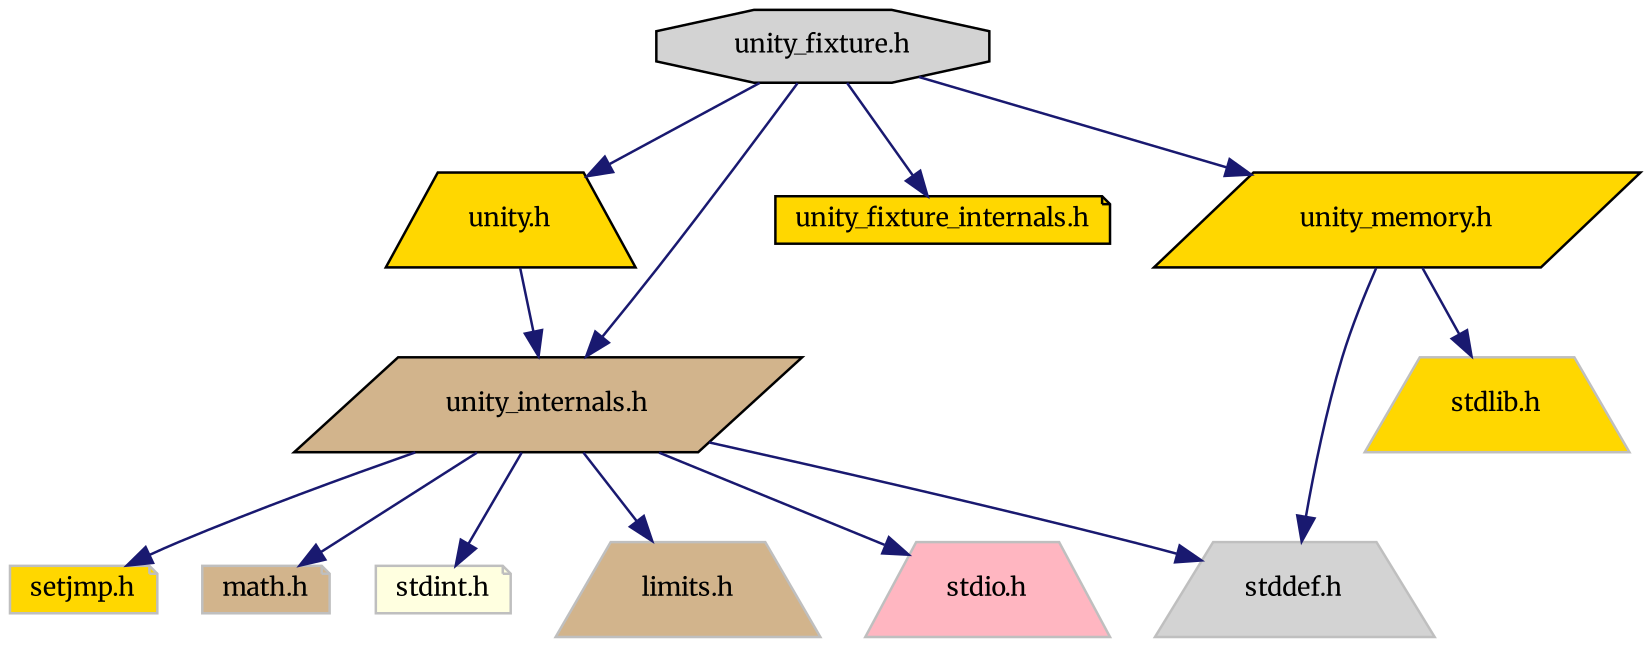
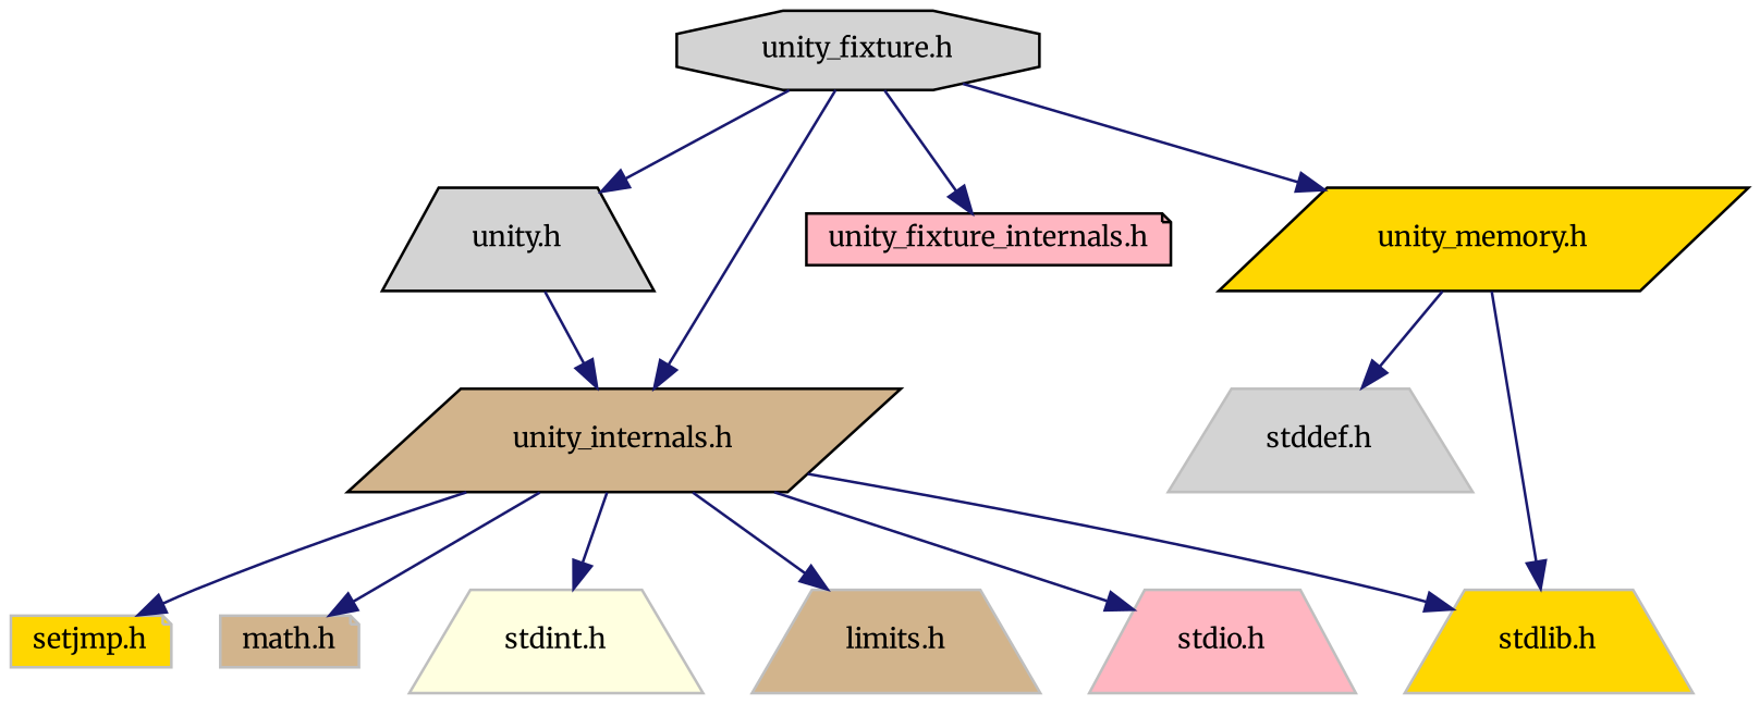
  digraph {
    fontname=Merriweather
    node [color=grey75 fillcolor=lightgrey fontname=Merriweather fontsize=10 shape=trapezium style=filled]
    edge [color=midnightblue fontname=Merriweather fontsize=10 labelfontname=Helvetica labelfontsize=10 style=solid]
    n1 [color=black fontcolor=black height=0.2 label="unity_fixture.h" shape=octagon width=0.4]
-   n2 [color=black fillcolor=gold height=0.2 label="unity.h" width=0.4]
+   n2 [color=black height=0.2 label="unity.h" width=0.4]
    n3 [color=black fillcolor=tan height=0.2 label="unity_internals.h" shape=parallelogram width=0.4]
-   n4 [color=black fillcolor=gold height=0.2 label="unity_fixture_internals.h" shape=note width=0.4]
+   n4 [color=black fillcolor=lightpink height=0.2 label="unity_fixture_internals.h" shape=note width=0.4]
    n5 [color=black fillcolor=gold height=0.2 label="unity_memory.h" shape=parallelogram width=0.4]
    n6 [fillcolor=gold height=0.2 label="setjmp.h" shape=note width=0.4]
    n7 [fillcolor=tan height=0.2 label="math.h" shape=note width=0.4]
    n8 [height=0.2 label="stddef.h" width=0.4]
-   n9 [fillcolor=lightyellow height=0.2 label="stdint.h" shape=note width=0.4]
+   n9 [fillcolor=lightyellow height=0.2 label="stdint.h" width=0.4]
    n10 [fillcolor=tan height=0.2 label="limits.h" width=0.4]
    n11 [fillcolor=lightpink height=0.2 label="stdio.h" width=0.4]
    n12 [fillcolor=gold height=0.2 label="stdlib.h" width=0.4]
    n1 -> n2
    n1 -> n3
    n1 -> n4
    n1 -> n5
    n2 -> n3
    n3 -> n6
    n3 -> n7
-   n3 -> n8
+   n3 -> n12
    n3 -> n9
    n3 -> n10
    n3 -> n11
    n5 -> n8
    n5 -> n12
  }
